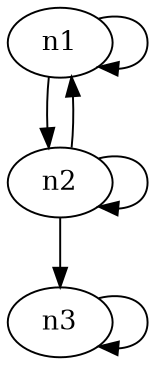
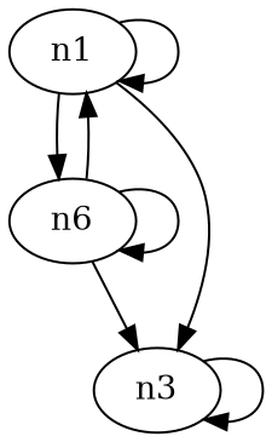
  digraph {
    n1
-   n2
+   n2 [label=n6]
    n3
    n1 -> n1
    n1 -> n2
+   n1 -> n3
    n2 -> n1
    n2 -> n2
    n2 -> n3
    n3 -> n3
  }
